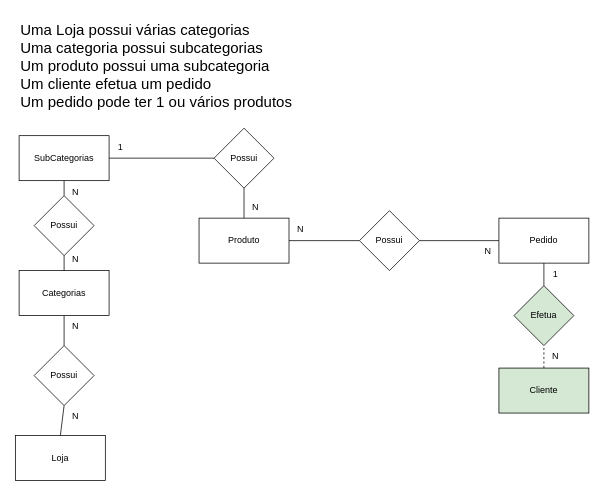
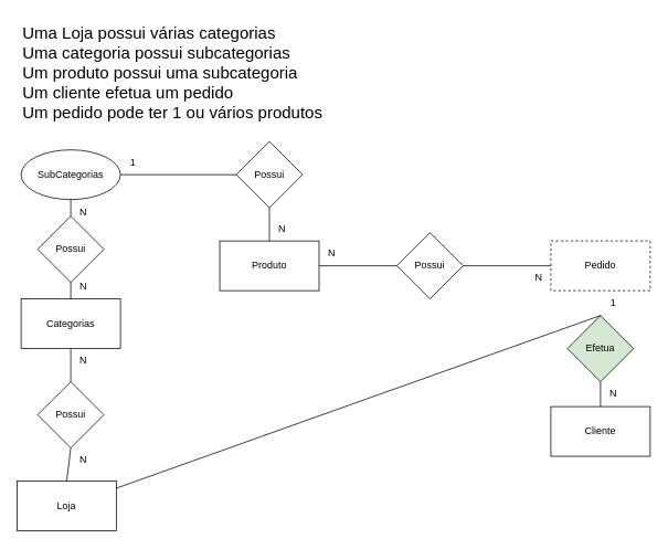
  <mxCell id="0" />
  <mxCell id="1" parent="0" />
  <mxCell id="2" value="Loja" style="rounded=0;whiteSpace=wrap;html=1;" vertex="1" parent="1"><mxGeometry x="20" y="580" width="120" height="60" as="geometry" /></mxCell>
  <mxCell id="3" value="Categorias" style="rounded=0;whiteSpace=wrap;html=1;" vertex="1" parent="1"><mxGeometry x="25" y="360" width="120" height="60" as="geometry" /></mxCell>
- <mxCell id="4" value="SubCategorias" style="rounded=0;whiteSpace=wrap;html=1;" vertex="1" parent="1"><mxGeometry x="25" width="120" height="60" as="geometry" y="180" /></mxCell>
+ <mxCell id="4" value="SubCategorias" style="ellipse;whiteSpace=wrap;html=1;" vertex="1" parent="1"><mxGeometry x="25" width="120" height="60" as="geometry" y="180" /></mxCell>
  <mxCell id="5" value="Produto" style="rounded=0;whiteSpace=wrap;html=1;" vertex="1" parent="1"><mxGeometry x="265" y="290" width="120" height="60" as="geometry" /></mxCell>
- <mxCell id="6" value="Cliente" style="rounded=0;whiteSpace=wrap;html=1;fillColor=#d5e8d4;" vertex="1" parent="1"><mxGeometry x="665" y="490" width="120" height="60" as="geometry" /></mxCell>
- <mxCell id="7" value="Pedido" style="rounded=0;whiteSpace=wrap;html=1;" vertex="1" parent="1"><mxGeometry x="665" y="290" width="120" height="60" as="geometry" /></mxCell>
+ <mxCell id="6" value="Cliente" style="rounded=0;whiteSpace=wrap;html=1;" vertex="1" parent="1"><mxGeometry x="665" y="490" width="120" height="60" as="geometry" /></mxCell>
+ <mxCell id="7" value="Pedido" style="rounded=0;whiteSpace=wrap;html=1;dashed=1;" vertex="1" parent="1"><mxGeometry x="665" y="290" width="120" height="60" as="geometry" /></mxCell>
  <mxCell id="8" value="Efetua" style="rhombus;whiteSpace=wrap;html=1;fillColor=#d5e8d4;" vertex="1" parent="1"><mxGeometry x="685" y="380" width="80" height="80" as="geometry" /></mxCell>
- <mxCell id="9" value="" style="endArrow=none;html=1;rounded=0;entryX=0.5;entryY=1;entryDx=0;entryDy=0;exitX=0.5;exitY=0;exitDx=0;exitDy=0;" edge="1" parent="1" source="8" target="7"><mxGeometry width="50" height="50" relative="1" as="geometry"><mxPoint x="525" y="440" as="sourcePoint" /><mxPoint x="575" y="390" as="targetPoint" /></mxGeometry></mxCell>
- <mxCell id="10" value="" style="endArrow=none;html=1;rounded=0;exitX=0.5;exitY=0;exitDx=0;exitDy=0;entryX=0.5;entryY=1;entryDx=0;entryDy=0;dashed=1;" edge="1" parent="1" source="6" target="8"><mxGeometry width="50" height="50" relative="1" as="geometry"><mxPoint x="825" y="400" as="sourcePoint" /><mxPoint x="855" y="430" as="targetPoint" /><Array as="points" /></mxGeometry></mxCell>
+ <mxCell id="9" value="" style="endArrow=none;html=1;rounded=0;exitX=0.5;exitY=0;exitDx=0;exitDy=0;" edge="1" parent="1" source="8" target="2"><mxGeometry width="50" height="50" relative="1" as="geometry"><mxPoint x="525" y="440" as="sourcePoint" /><mxPoint x="575" y="390" as="targetPoint" /></mxGeometry></mxCell>
+ <mxCell id="10" value="" style="endArrow=none;html=1;rounded=0;exitX=0.5;exitY=0;exitDx=0;exitDy=0;entryX=0.5;entryY=1;entryDx=0;entryDy=0;" edge="1" parent="1" source="6" target="8"><mxGeometry width="50" height="50" relative="1" as="geometry"><mxPoint x="825" y="400" as="sourcePoint" /><mxPoint x="855" y="430" as="targetPoint" /><Array as="points" /></mxGeometry></mxCell>
  <mxCell id="11" value="1" style="text;html=1;align=center;verticalAlign=middle;resizable=0;points=[];autosize=1;strokeColor=none;fillColor=none;" vertex="1" parent="1"><mxGeometry x="725" y="350" width="30" height="30" as="geometry" /></mxCell>
  <mxCell id="12" value="N" style="text;html=1;align=center;verticalAlign=middle;resizable=0;points=[];autosize=1;strokeColor=none;fillColor=none;" vertex="1" parent="1"><mxGeometry x="725" y="460" width="30" height="30" as="geometry" /></mxCell>
  <mxCell id="13" value="" style="endArrow=none;html=1;rounded=0;exitX=1;exitY=0.5;exitDx=0;exitDy=0;entryX=0;entryY=0.5;entryDx=0;entryDy=0;" edge="1" parent="1" source="5" target="14"><mxGeometry width="50" height="50" relative="1" as="geometry"><mxPoint x="535" y="320" as="sourcePoint" /><mxPoint x="475" y="320" as="targetPoint" /></mxGeometry></mxCell>
  <mxCell id="14" value="Possui" style="rhombus;whiteSpace=wrap;html=1;" vertex="1" parent="1"><mxGeometry x="479" y="280" width="80" height="80" as="geometry" /></mxCell>
  <mxCell id="15" value="" style="endArrow=none;html=1;rounded=0;exitX=1;exitY=0.5;exitDx=0;exitDy=0;entryX=0;entryY=0.5;entryDx=0;entryDy=0;" edge="1" parent="1" source="14" target="7"><mxGeometry width="50" height="50" relative="1" as="geometry"><mxPoint x="559" y="350" as="sourcePoint" /><mxPoint x="653" y="350" as="targetPoint" /></mxGeometry></mxCell>
  <mxCell id="16" value="N" style="text;html=1;align=center;verticalAlign=middle;resizable=0;points=[];autosize=1;strokeColor=none;fillColor=none;" vertex="1" parent="1"><mxGeometry x="385" y="290" width="30" height="30" as="geometry" /></mxCell>
  <mxCell id="17" value="N" style="text;html=1;align=center;verticalAlign=middle;resizable=0;points=[];autosize=1;strokeColor=none;fillColor=none;" vertex="1" parent="1"><mxGeometry x="635" y="320" width="30" height="30" as="geometry" /></mxCell>
  <mxCell id="18" value="Possui" style="rhombus;whiteSpace=wrap;html=1;" vertex="1" parent="1"><mxGeometry x="285" y="170" width="80" height="80" as="geometry" /></mxCell>
  <mxCell id="19" value="" style="endArrow=none;html=1;rounded=0;entryX=1;entryY=0.5;entryDx=0;entryDy=0;exitX=0;exitY=0.5;exitDx=0;exitDy=0;" edge="1" parent="1" source="18" target="4"><mxGeometry width="50" height="50" relative="1" as="geometry"><mxPoint x="215" y="310" as="sourcePoint" /><mxPoint x="325" y="220" as="targetPoint" /></mxGeometry></mxCell>
  <mxCell id="20" value="" style="endArrow=none;html=1;rounded=0;exitX=0.5;exitY=0;exitDx=0;exitDy=0;" edge="1" parent="1" source="5"><mxGeometry width="50" height="50" relative="1" as="geometry"><mxPoint x="335" as="sourcePoint" y="180" /><mxPoint x="325" y="250" as="targetPoint" /></mxGeometry></mxCell>
  <mxCell id="21" value="1" style="text;html=1;align=center;verticalAlign=middle;resizable=0;points=[];autosize=1;strokeColor=none;fillColor=none;" vertex="1" parent="1"><mxGeometry width="30" height="30" as="geometry" x="145" y="180" /></mxCell>
  <mxCell id="22" value="N" style="text;html=1;align=center;verticalAlign=middle;resizable=0;points=[];autosize=1;strokeColor=none;fillColor=none;" vertex="1" parent="1"><mxGeometry x="325" y="260" width="30" height="30" as="geometry" /></mxCell>
  <mxCell id="23" value="Possui" style="rhombus;whiteSpace=wrap;html=1;" vertex="1" parent="1"><mxGeometry x="45" y="460" width="80" height="80" as="geometry" /></mxCell>
  <mxCell id="24" value="" style="endArrow=none;html=1;rounded=0;entryX=0.5;entryY=1;entryDx=0;entryDy=0;exitX=0.5;exitY=0;exitDx=0;exitDy=0;" edge="1" parent="1" source="23" target="3"><mxGeometry width="50" height="50" relative="1" as="geometry"><mxPoint x="-15" y="500" as="sourcePoint" /><mxPoint x="35" y="450" as="targetPoint" /></mxGeometry></mxCell>
  <mxCell id="25" value="" style="endArrow=none;html=1;rounded=0;entryX=0.5;entryY=1;entryDx=0;entryDy=0;exitX=0.5;exitY=0;exitDx=0;exitDy=0;" edge="1" parent="1" source="2" target="23"><mxGeometry width="50" height="50" relative="1" as="geometry"><mxPoint x="-65" y="580" as="sourcePoint" /><mxPoint x="-15" y="530" as="targetPoint" /></mxGeometry></mxCell>
  <mxCell id="26" value="N" style="text;html=1;align=center;verticalAlign=middle;resizable=0;points=[];autosize=1;strokeColor=none;fillColor=none;" vertex="1" parent="1"><mxGeometry x="85" y="420" width="30" height="30" as="geometry" /></mxCell>
  <mxCell id="27" value="N" style="text;html=1;align=center;verticalAlign=middle;resizable=0;points=[];autosize=1;strokeColor=none;fillColor=none;" vertex="1" parent="1"><mxGeometry x="85" y="540" width="30" height="30" as="geometry" /></mxCell>
  <mxCell id="28" value="Possui" style="rhombus;whiteSpace=wrap;html=1;" vertex="1" parent="1"><mxGeometry x="45" y="260" width="80" height="80" as="geometry" /></mxCell>
  <mxCell id="29" value="" style="endArrow=none;html=1;rounded=0;entryX=0.5;entryY=1;entryDx=0;entryDy=0;exitX=0.5;exitY=0;exitDx=0;exitDy=0;" edge="1" parent="1" source="28" target="4"><mxGeometry width="50" height="50" relative="1" as="geometry"><mxPoint x="175" y="340" as="sourcePoint" /><mxPoint x="225" y="290" as="targetPoint" /></mxGeometry></mxCell>
  <mxCell id="30" value="" style="endArrow=none;html=1;rounded=0;exitX=0.5;exitY=0;exitDx=0;exitDy=0;entryX=0.5;entryY=1;entryDx=0;entryDy=0;" edge="1" parent="1" source="3" target="28"><mxGeometry width="50" height="50" relative="1" as="geometry"><mxPoint y="390" as="sourcePoint" x="145" /><mxPoint x="195" y="340" as="targetPoint" /></mxGeometry></mxCell>
  <mxCell id="31" value="N" style="text;html=1;align=center;verticalAlign=middle;resizable=0;points=[];autosize=1;strokeColor=none;fillColor=none;" vertex="1" parent="1"><mxGeometry x="85" y="240" width="30" height="30" as="geometry" /></mxCell>
  <mxCell id="32" value="N" style="text;html=1;align=center;verticalAlign=middle;resizable=0;points=[];autosize=1;strokeColor=none;fillColor=none;" vertex="1" parent="1"><mxGeometry x="85" y="330" width="30" height="30" as="geometry" /></mxCell>
  <mxCell id="33" value="Uma Loja possui várias categorias&#10;Uma categoria possui subcategorias&#10;Um produto possui uma subcategoria&#10;Um cliente efetua um pedido&#10;Um pedido pode ter 1 ou vários produtos" style="text;whiteSpace=wrap;fontSize=20;" vertex="1" parent="1"><mxGeometry x="25" y="20" width="550" height="100" as="geometry" /></mxCell>
